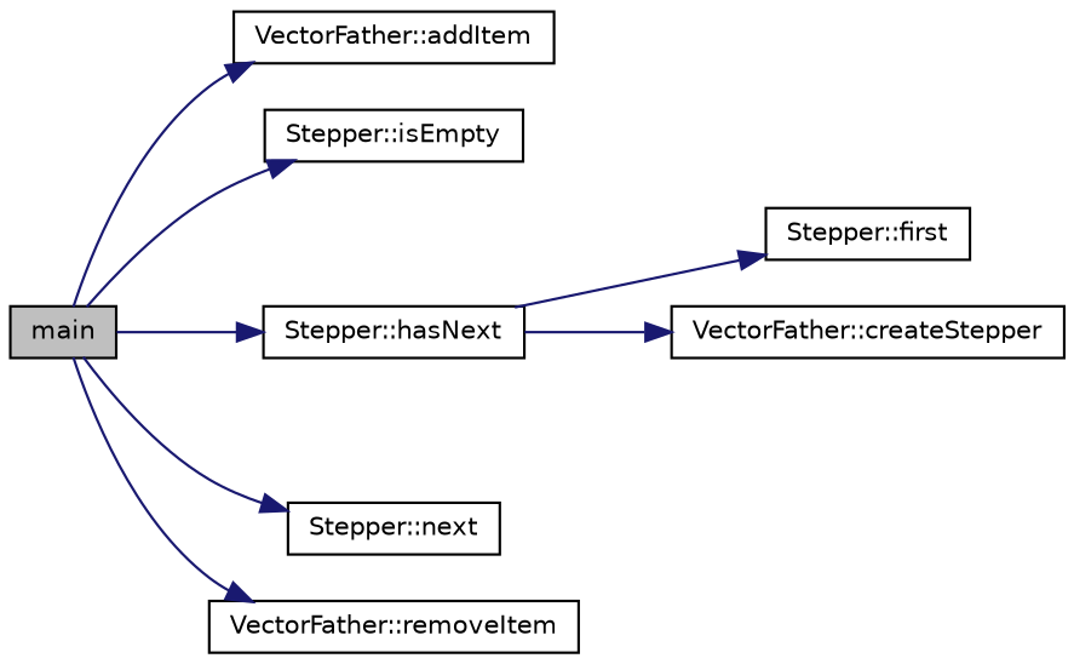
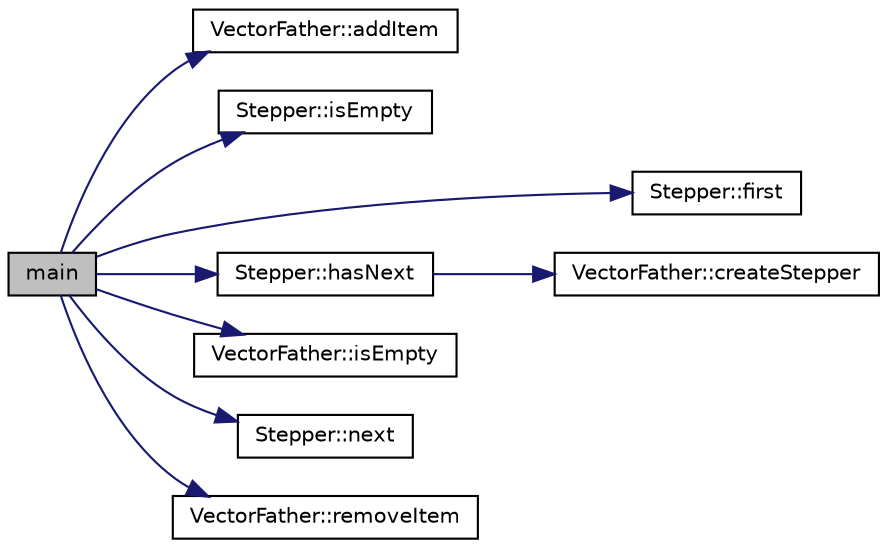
  digraph {
    rankdir=LR
    node [color=black fillcolor=white fontname=Helvetica fontsize=10 shape=record style=filled]
    edge [color=midnightblue fontname=Helvetica fontsize=10 labelfontname=Helvetica labelfontsize=10 style=solid]
    n1 [fillcolor=grey75 fontcolor=black height=0.2 label=main width=0.4]
    n2 [height=0.2 label="VectorFather::addItem" width=0.4]
    n3 [height=0.2 label="Stepper::isEmpty" width=0.4]
    n4 [height=0.2 label="Stepper::first" width=0.4]
    n5 [height=0.2 label="Stepper::hasNext" width=0.4]
+   n6 [height=0.2 label="VectorFather::isEmpty" width=0.4]
    n7 [height=0.2 label="Stepper::next" width=0.4]
    n8 [height=0.2 label="VectorFather::removeItem" width=0.4]
    n9 [height=0.2 label="VectorFather::createStepper" width=0.4]
    n1 -> n2
    n1 -> n3
-   n5 -> n4
+   n1 -> n4
    n1 -> n5
+   n1 -> n6
    n1 -> n7
    n1 -> n8
    n5 -> n9
  }
